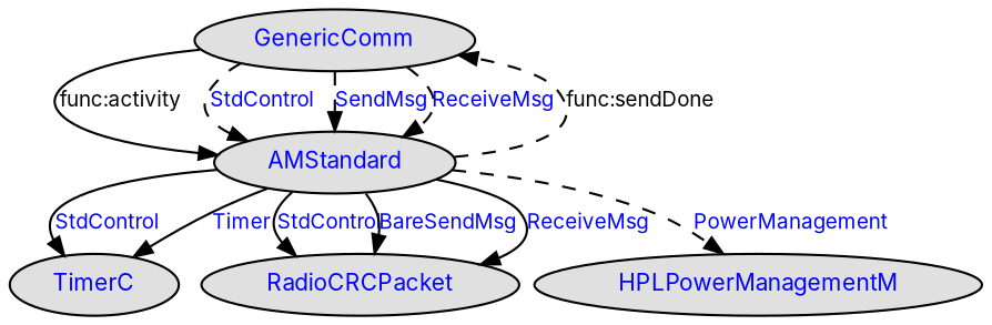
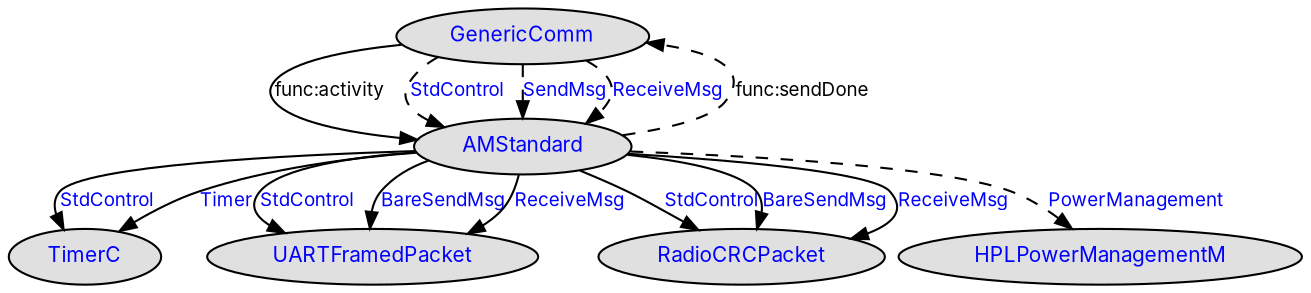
  digraph {
    fontname=Inter
    nodesep=0.1
    rankdir=TB
    ranksep=0.0005
    node [fillcolor="#e0e0e0" fontcolor=blue fontname=Inter fontsize=10 shape=ellipse style=filled]
    edge [arrowsize=.8 fontcolor=blue fontname=Inter fontsize=9]
    GenericComm [height=.1 width=.1]
    AMStandard [height=.1 width=.1]
    TimerC [height=.1 width=.1]
+   UARTFramedPacket [height=.1 width=.1]
    RadioCRCPacket [height=.1 width=.1]
    HPLPowerManagementM [height=.1 width=.1]
    GenericComm -> AMStandard [fontcolor=black label="func:activity"]
    GenericComm -> AMStandard [label=StdControl style=dashed]
    GenericComm -> AMStandard [label=SendMsg style=dashed]
    GenericComm -> AMStandard [label=ReceiveMsg style=dashed]
    AMStandard -> GenericComm [fontcolor=black label="func:sendDone" style=dashed]
    AMStandard -> TimerC [label=StdControl]
    AMStandard -> TimerC [label=Timer]
+   AMStandard -> UARTFramedPacket [label=StdControl]
+   AMStandard -> UARTFramedPacket [label=BareSendMsg]
+   AMStandard -> UARTFramedPacket [label=ReceiveMsg]
    AMStandard -> RadioCRCPacket [label=StdControl]
    AMStandard -> RadioCRCPacket [label=BareSendMsg]
    AMStandard -> RadioCRCPacket [label=ReceiveMsg]
    AMStandard -> HPLPowerManagementM [label=PowerManagement style=dashed]
  }
